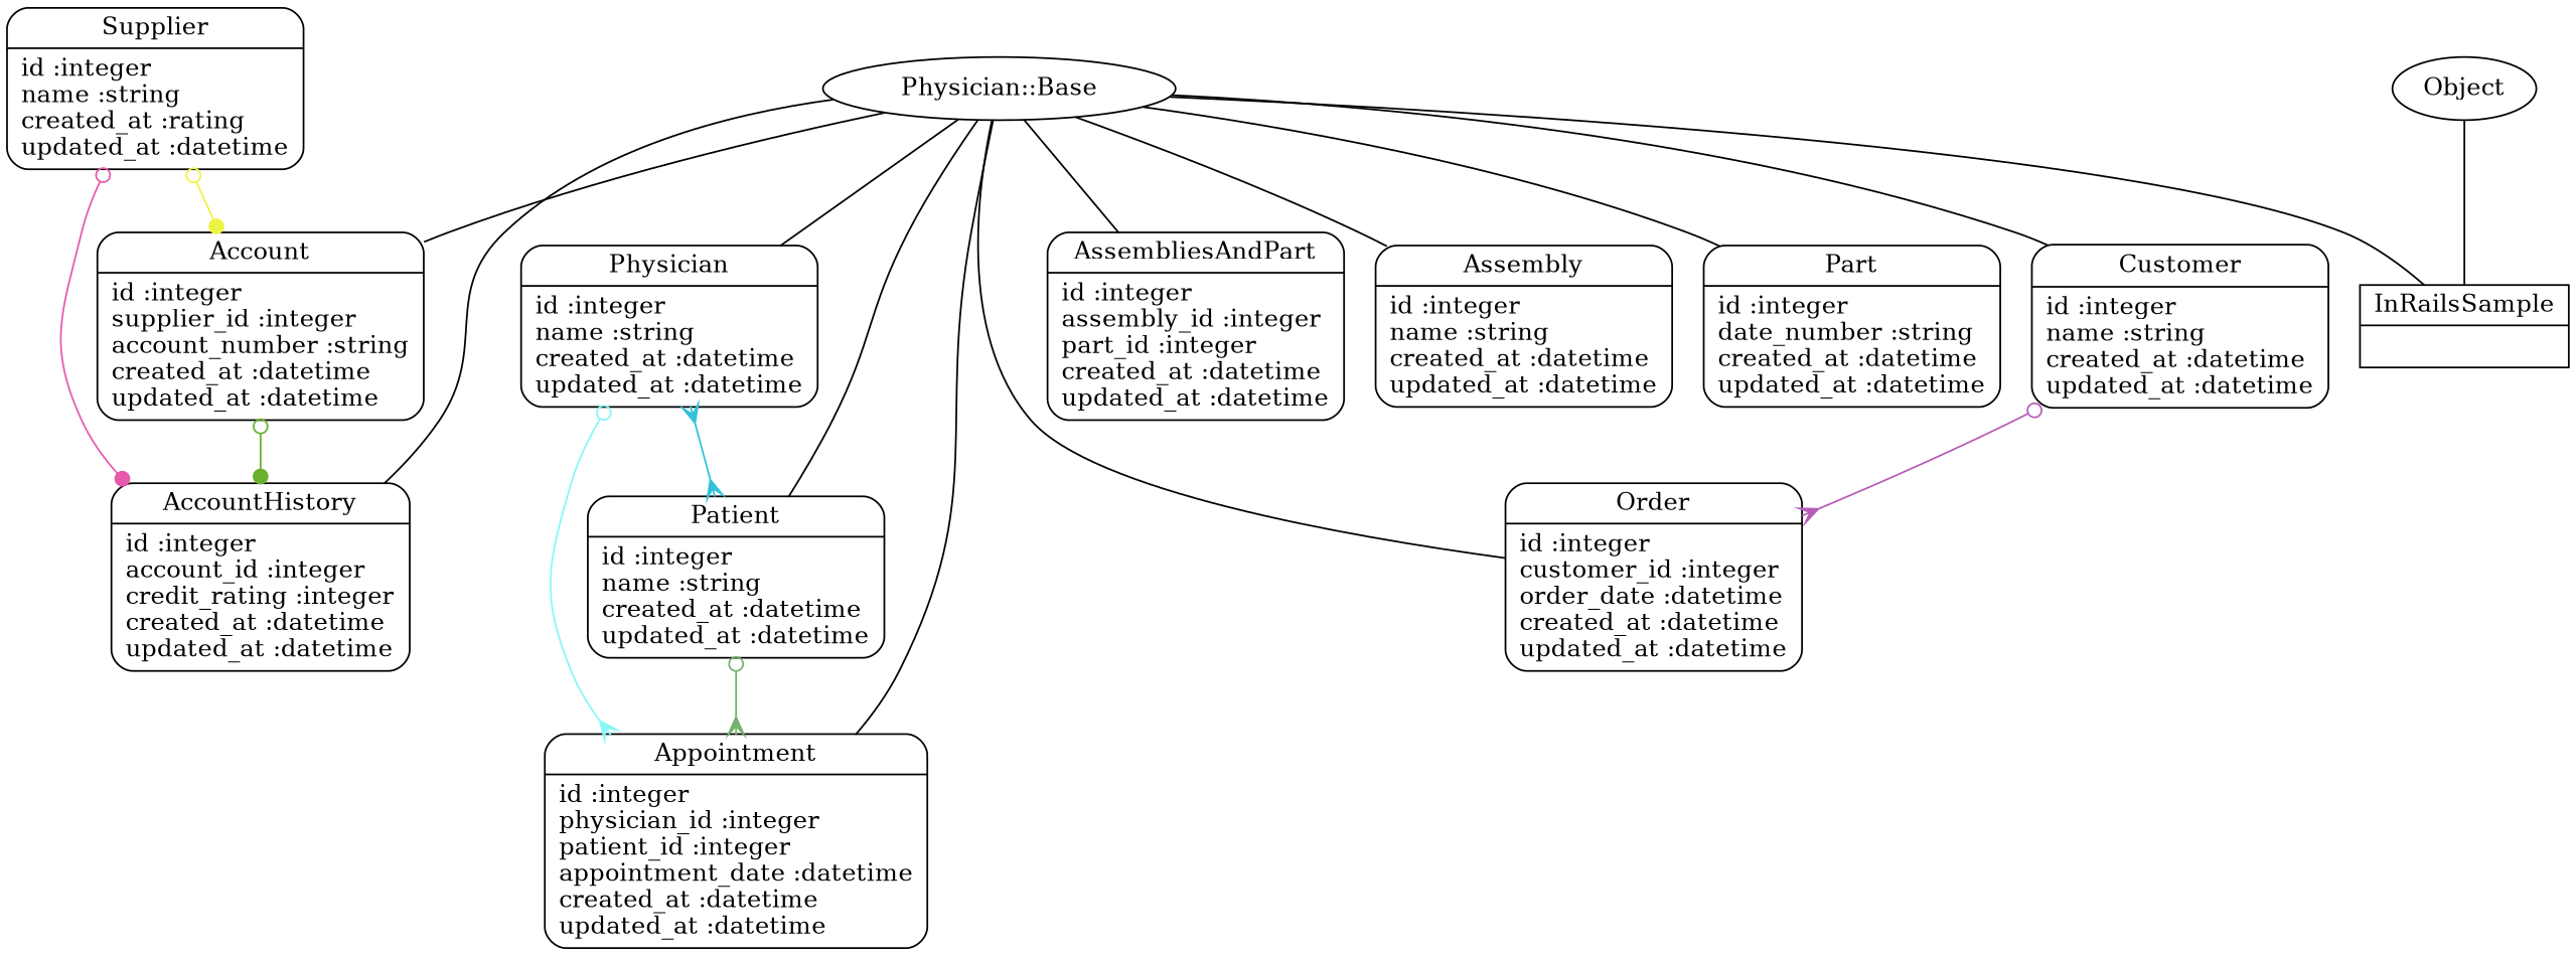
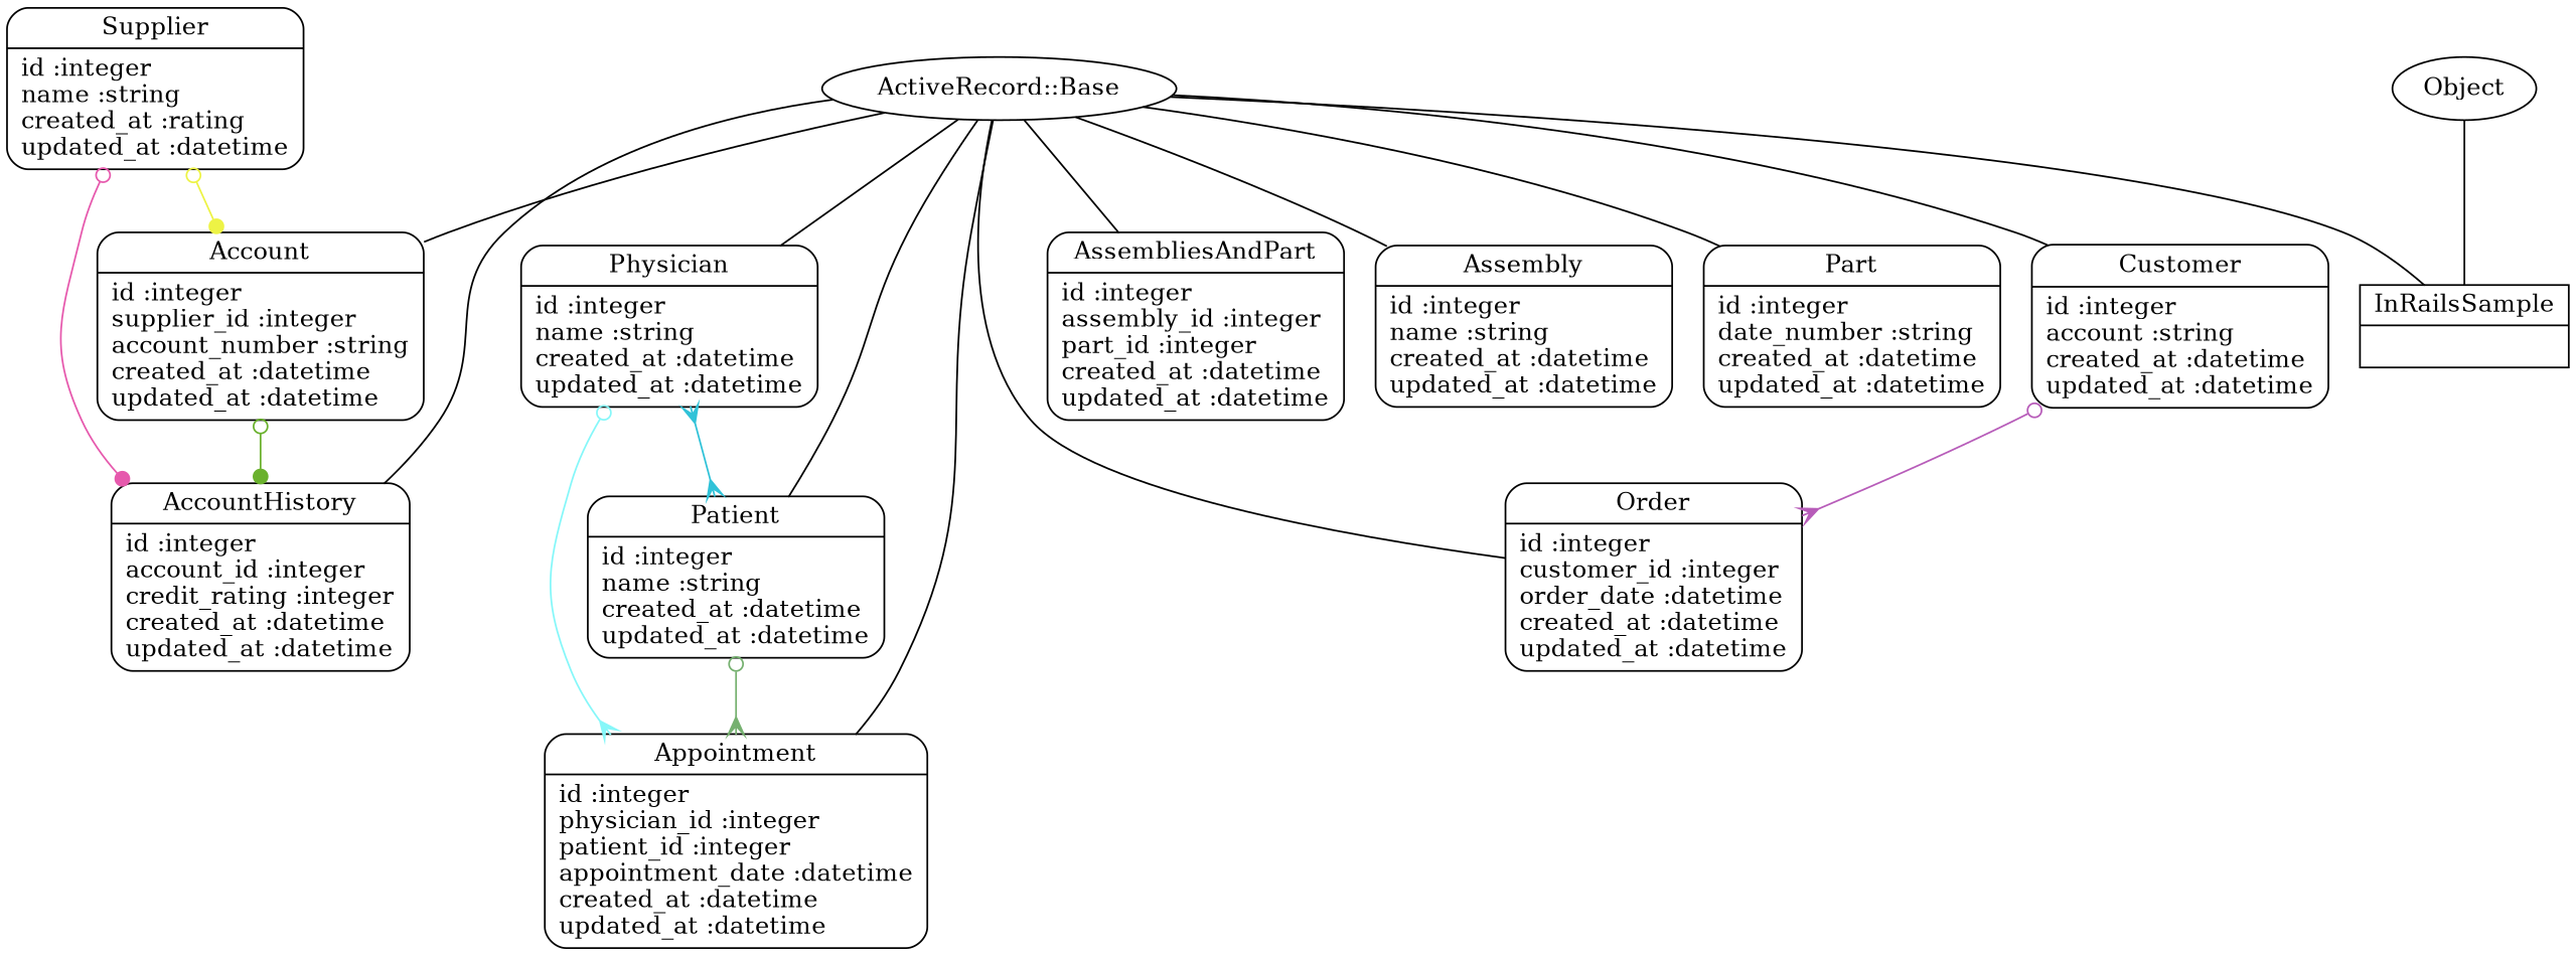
  digraph {
    splines=true
    node [shape=Mrecord]
    edge [arrowhead=none arrowtail=onormal]
    n1 [label="{Assembly|id :integer\lname :string\lcreated_at :datetime\lupdated_at :datetime\l}"]
    n2 [label="{Part|id :integer\ldate_number :string\lcreated_at :datetime\lupdated_at :datetime\l}"]
-   n3 [label="{Customer|id :integer\lname :string\lcreated_at :datetime\lupdated_at :datetime\l}"]
+   n3 [label="{Customer|id :integer\laccount :string\lcreated_at :datetime\lupdated_at :datetime\l}"]
    n4 [label="{Order|id :integer\lcustomer_id :integer\lorder_date :datetime\lcreated_at :datetime\lupdated_at :datetime\l}"]
    n5 [label="{Account|id :integer\lsupplier_id :integer\laccount_number :string\lcreated_at :datetime\lupdated_at :datetime\l}"]
    n6 [label="{AccountHistory|id :integer\laccount_id :integer\lcredit_rating :integer\lcreated_at :datetime\lupdated_at :datetime\l}"]
    n7 [label="{Physician|id :integer\lname :string\lcreated_at :datetime\lupdated_at :datetime\l}"]
    n8 [label="{Patient|id :integer\lname :string\lcreated_at :datetime\lupdated_at :datetime\l}"]
    n9 [label="{Appointment|id :integer\lphysician_id :integer\lpatient_id :integer\lappointment_date :datetime\lcreated_at :datetime\lupdated_at :datetime\l}"]
    n10 [label="{AssembliesAndPart|id :integer\lassembly_id :integer\lpart_id :integer\lcreated_at :datetime\lupdated_at :datetime\l}"]
    n11 [label="{Supplier|id :integer\lname :string\lcreated_at :rating\lupdated_at :datetime\l}"]
    n12 [label="{InRailsSample|}" shape=record]
-   "ActiveRecord::Base" [label="Physician::Base" shape=""]
+   "ActiveRecord::Base" [shape=""]
    Object [shape=""]
    n3 -> n4 [arrowhead=crow arrowtail=odot color="#B75CB9" dir=both]
    n5 -> n6 [arrowhead=dot arrowtail=odot color="#6AB12D" dir=both]
    n7 -> n8 [arrowhead=crow arrowtail=crow color="#30C2D8" dir=both]
    n7 -> n9 [arrowhead=crow arrowtail=odot color="#86F7F9" dir=both]
    n8 -> n9 [arrowhead=crow arrowtail=odot color="#75B06F" dir=both]
    n11 -> n5 [arrowhead=dot arrowtail=odot color="#EDF345" dir=both]
    n11 -> n6 [arrowhead=dot arrowtail=odot color="#E659AD" dir=both]
    "ActiveRecord::Base" -> n1
    "ActiveRecord::Base" -> n2
    "ActiveRecord::Base" -> n3
    "ActiveRecord::Base" -> n4
    "ActiveRecord::Base" -> n5
    "ActiveRecord::Base" -> n6
    "ActiveRecord::Base" -> n7
    "ActiveRecord::Base" -> n8
    "ActiveRecord::Base" -> n9
    "ActiveRecord::Base" -> n10
    "ActiveRecord::Base" -> n12
    Object -> n12
  }
